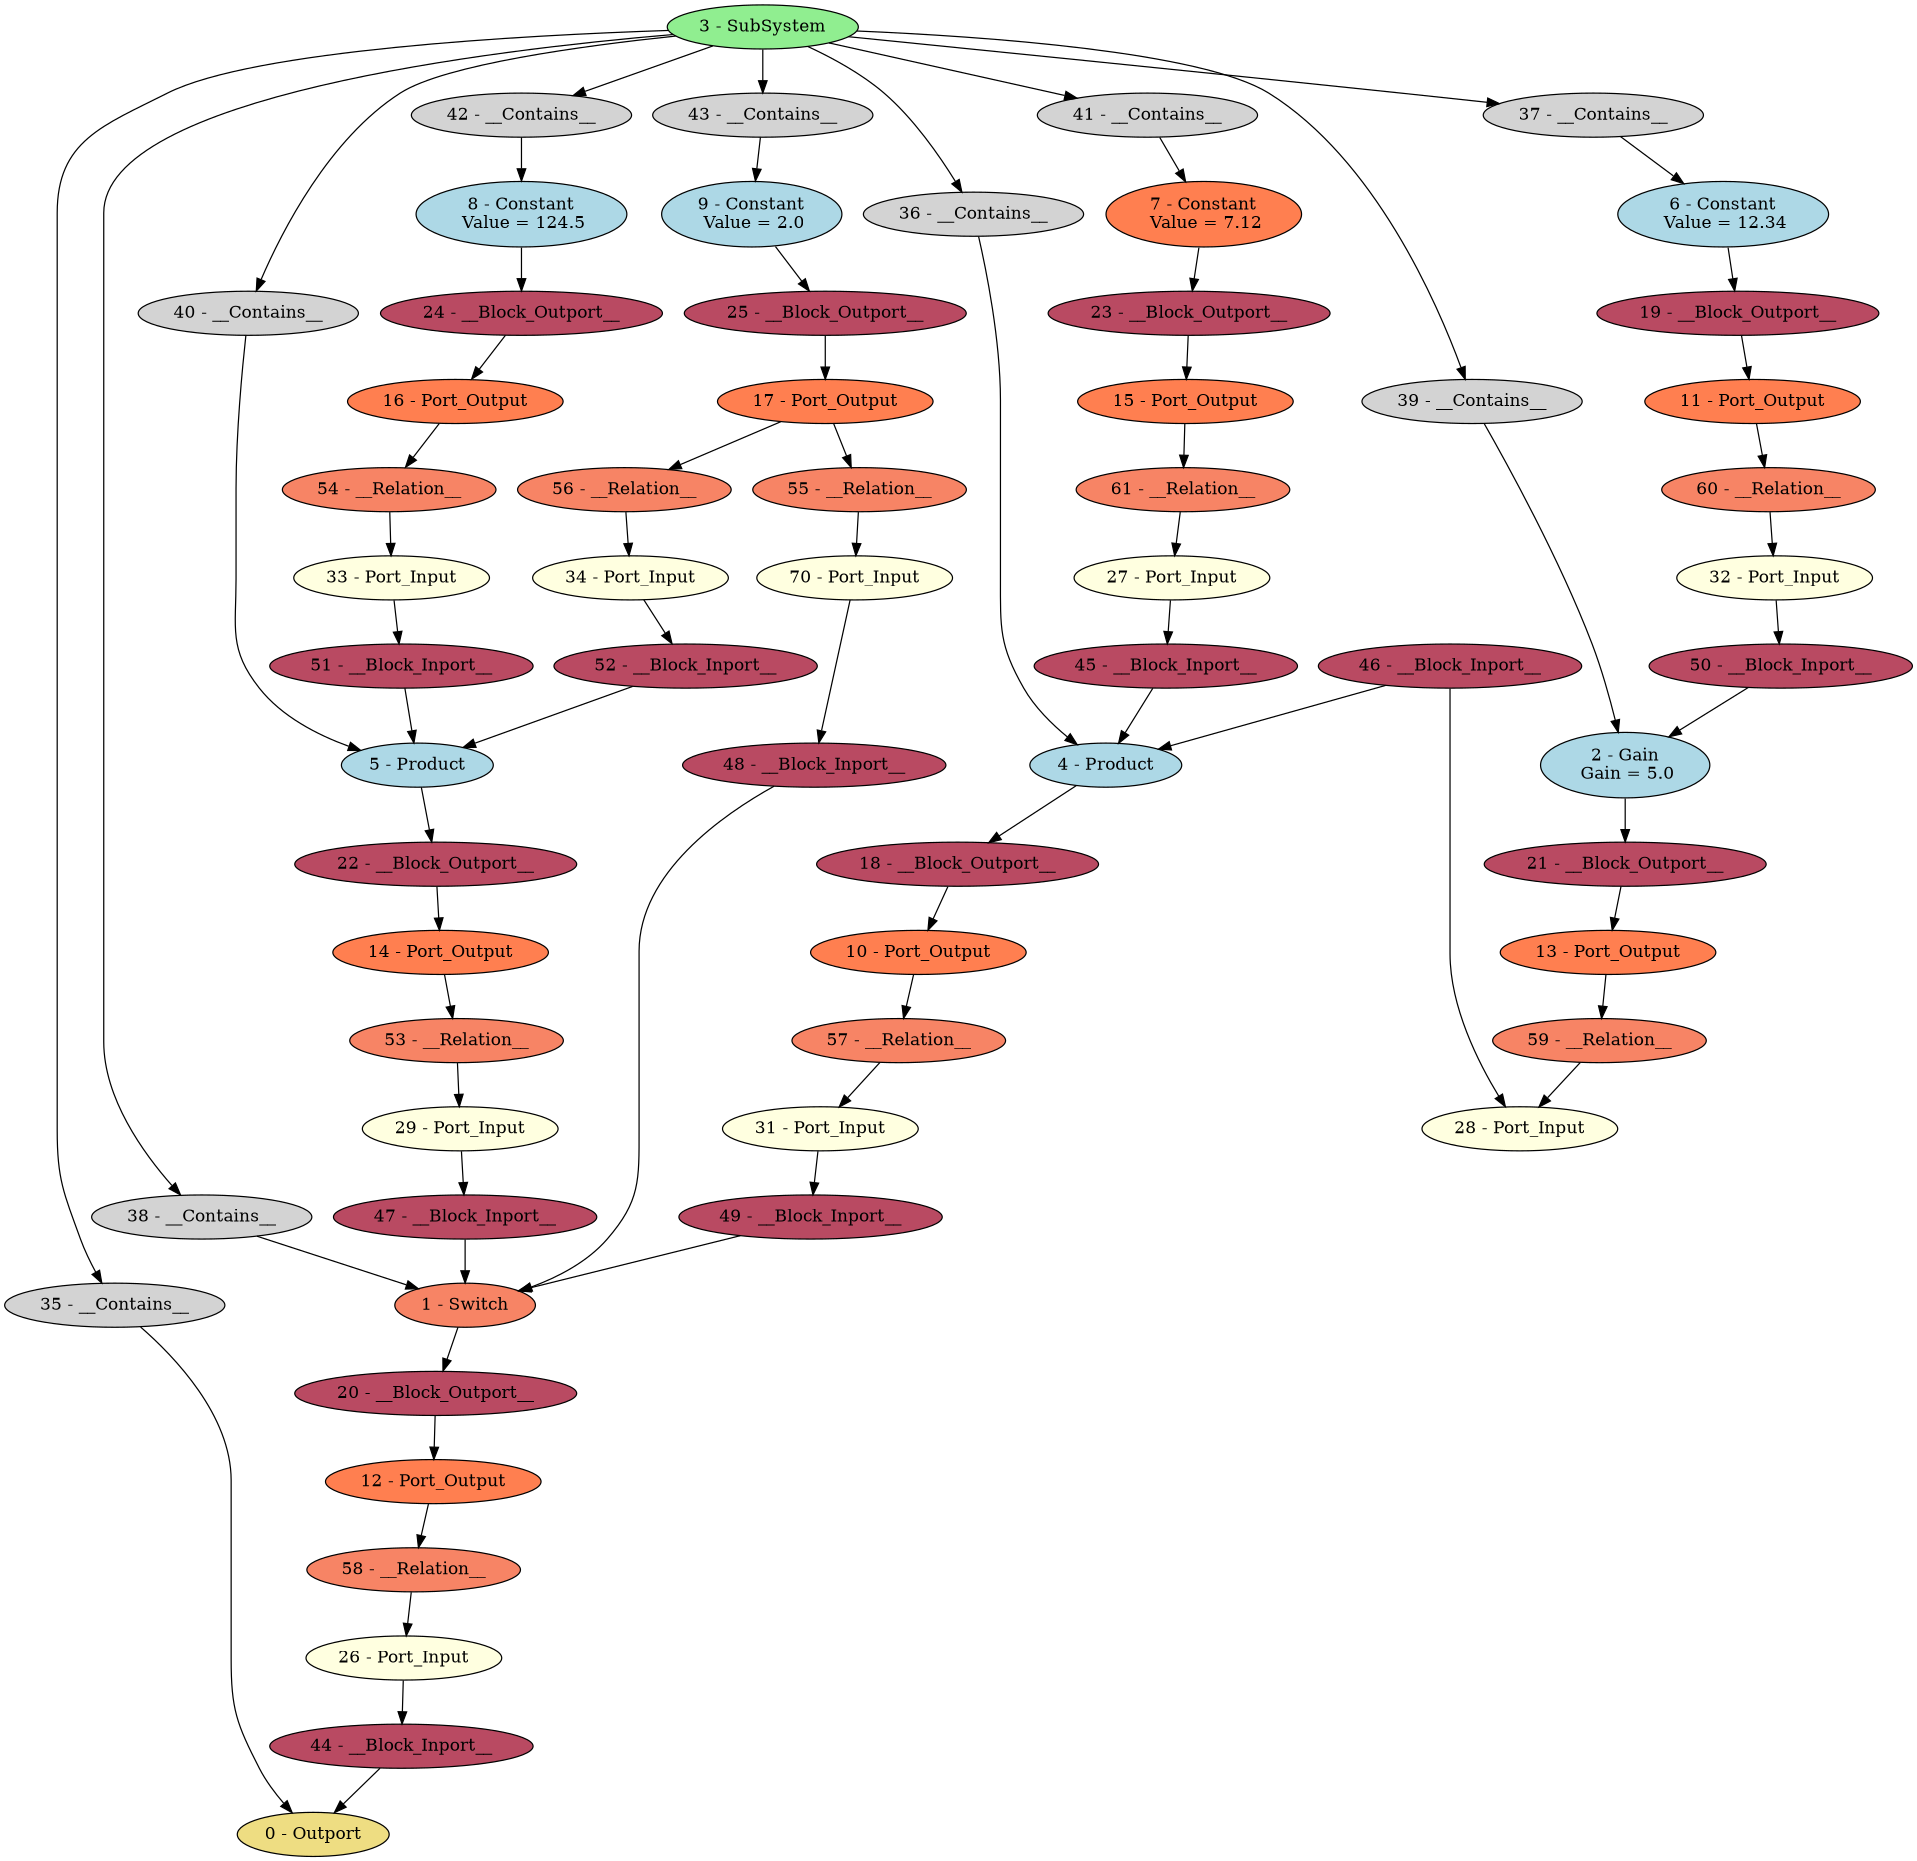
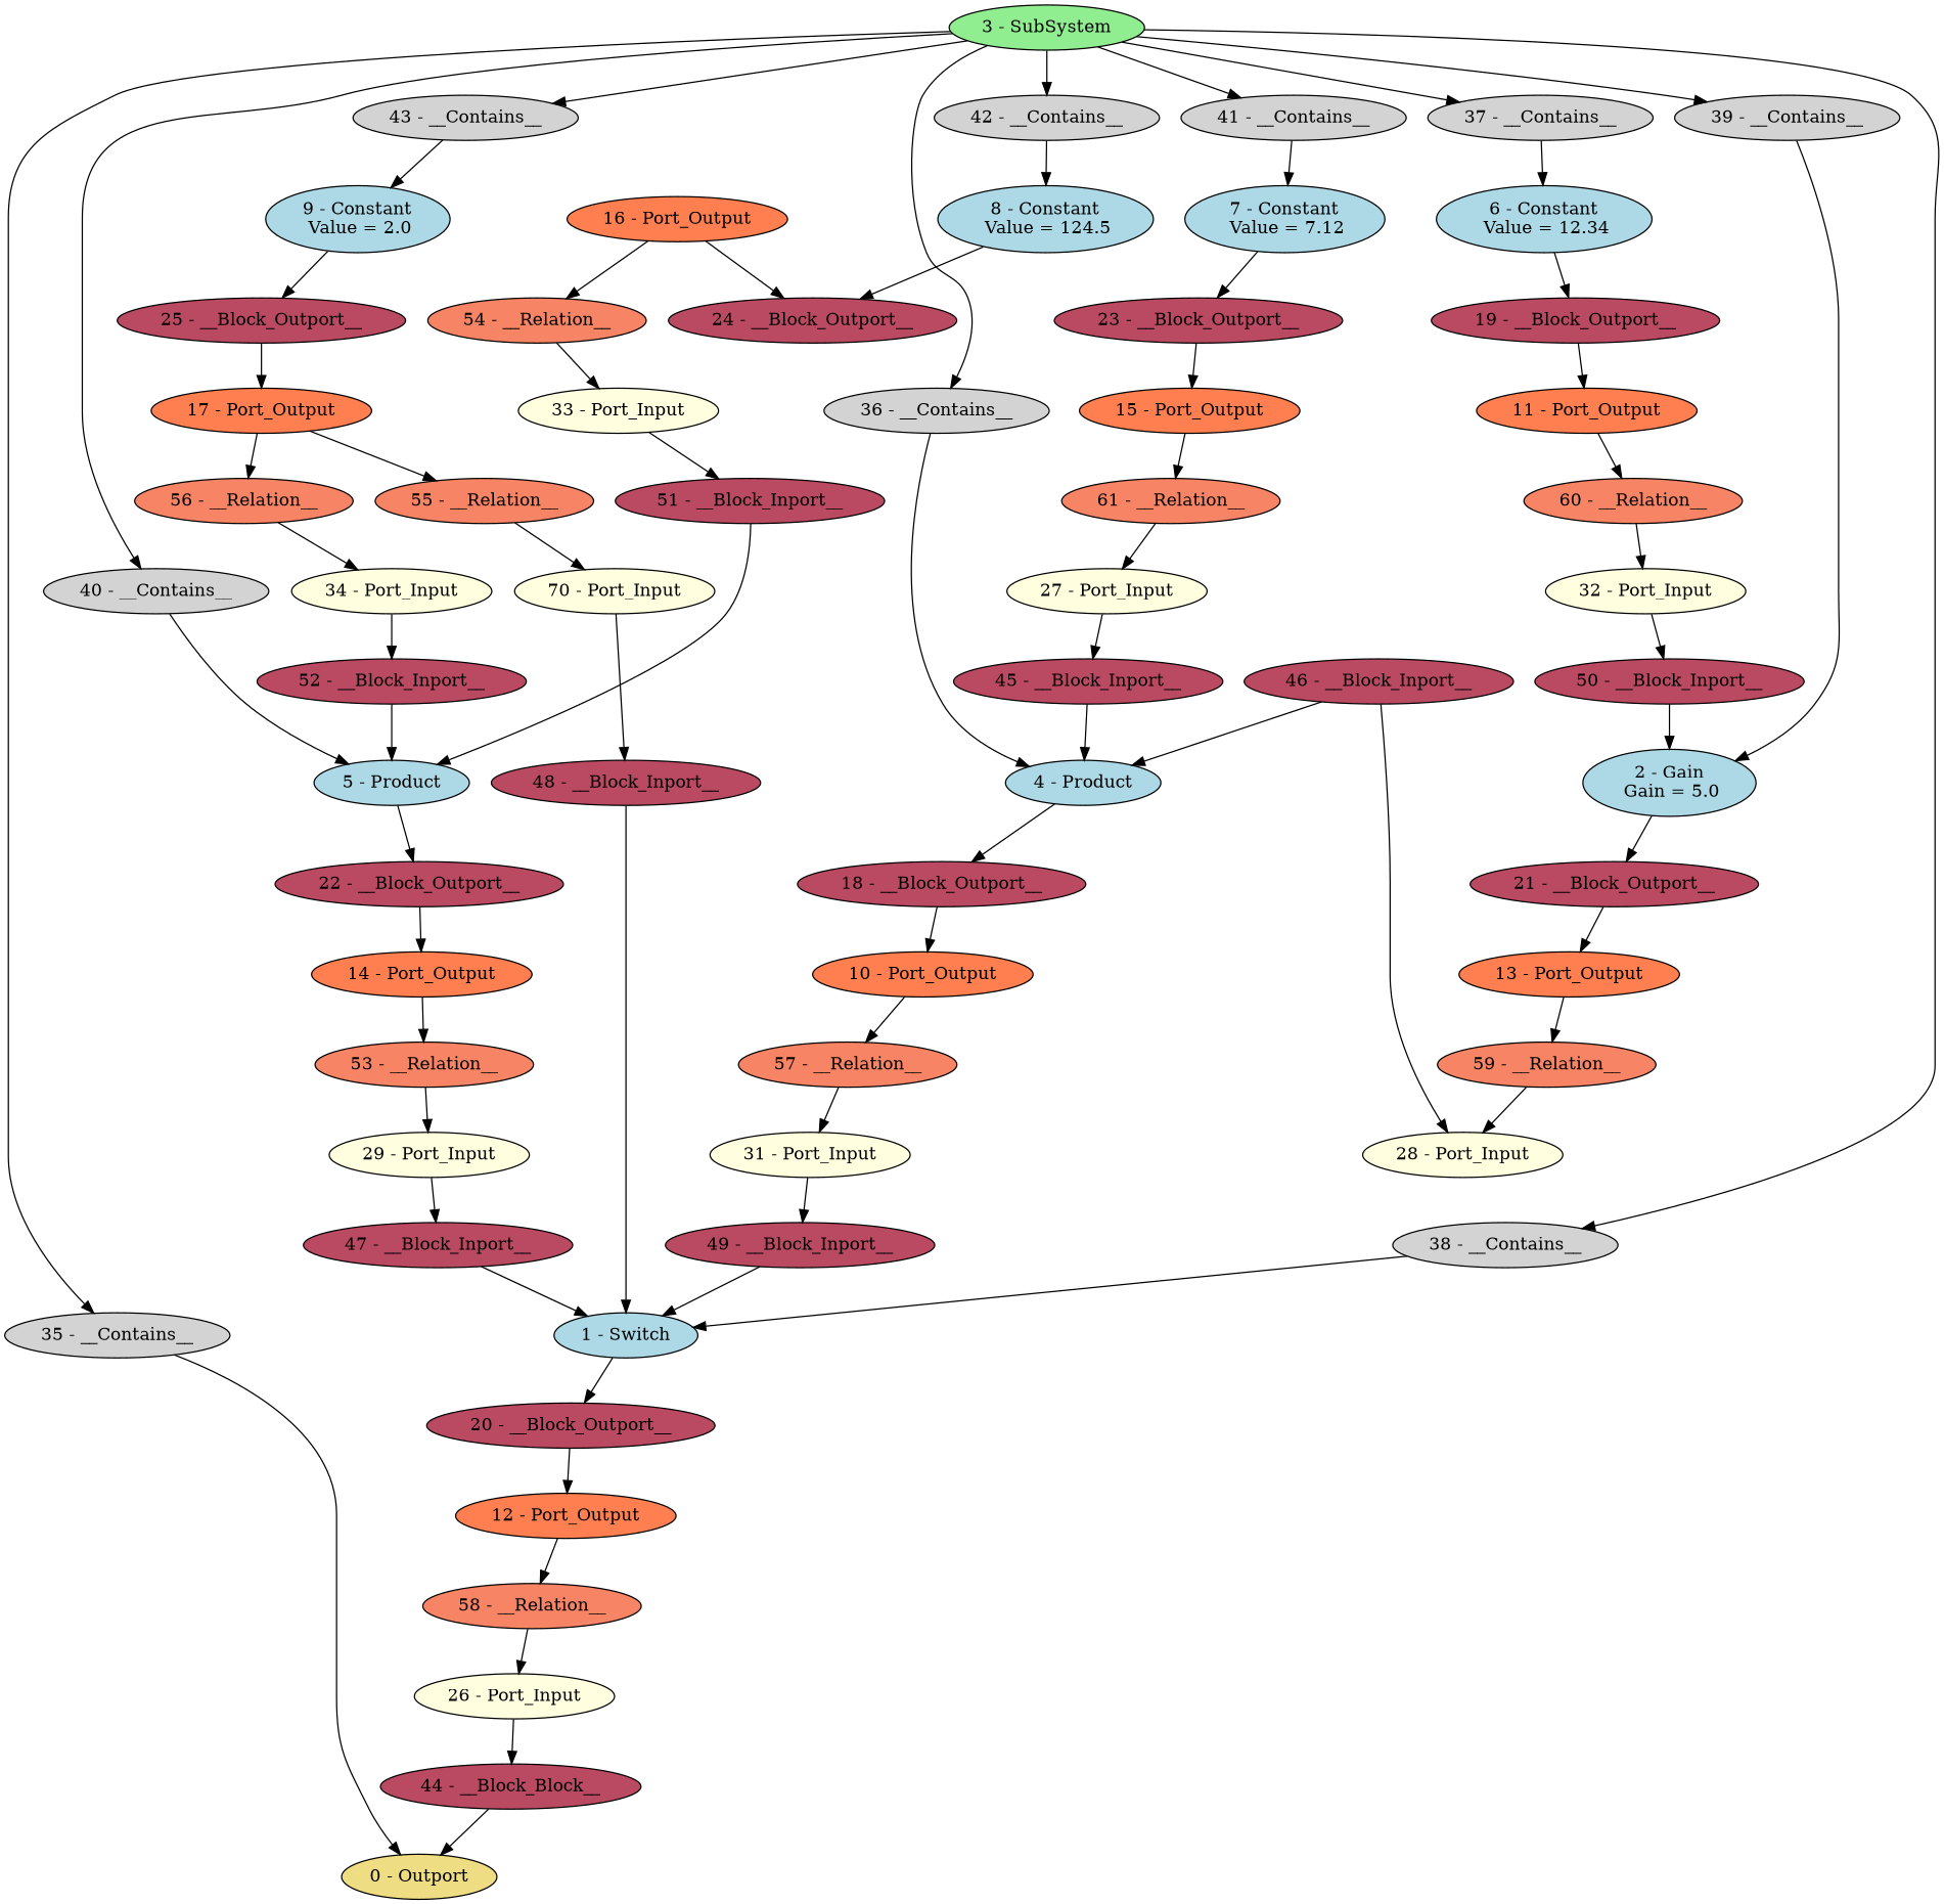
  digraph {
    node [fillcolor="#b94a62" style=filled]
    "0 - Outport" [fillcolor=lightgoldenrod]
-   "1 - Switch" [fillcolor="#f78465"]
+   "1 - Switch" [fillcolor=lightblue]
    "20 - __Block_Outport__"
    "12 - Port_Output" [fillcolor=coral]
    "2 - Gain\n Gain = 5.0" [fillcolor=lightblue]
    "21 - __Block_Outport__"
    "13 - Port_Output" [fillcolor=coral]
    "3 - SubSystem" [fillcolor=lightgreen]
    "35 - __Contains__" [fillcolor=lightgray]
    "36 - __Contains__" [fillcolor=lightgray]
    "37 - __Contains__" [fillcolor=lightgray]
    "38 - __Contains__" [fillcolor=lightgray]
    "39 - __Contains__" [fillcolor=lightgray]
    "40 - __Contains__" [fillcolor=lightgray]
    "41 - __Contains__" [fillcolor=lightgray]
    "42 - __Contains__" [fillcolor=lightgray]
    "43 - __Contains__" [fillcolor=lightgray]
    "4 - Product" [fillcolor=lightblue]
    "6 - Constant\n Value = 12.34" [fillcolor=lightblue]
    "5 - Product" [fillcolor=lightblue]
-   "7 - Constant\n Value = 7.12" [fillcolor=coral]
+   "7 - Constant\n Value = 7.12" [fillcolor=lightblue]
    "8 - Constant\n Value = 124.5" [fillcolor=lightblue]
    "9 - Constant\n Value = 2.0" [fillcolor=lightblue]
    "18 - __Block_Outport__"
    "10 - Port_Output" [fillcolor=coral]
    "22 - __Block_Outport__"
    "14 - Port_Output" [fillcolor=coral]
    "19 - __Block_Outport__"
    "11 - Port_Output" [fillcolor=coral]
    "23 - __Block_Outport__"
    "15 - Port_Output" [fillcolor=coral]
    "24 - __Block_Outport__"
    "16 - Port_Output" [fillcolor=coral]
    "25 - __Block_Outport__"
    "17 - Port_Output" [fillcolor=coral]
    "57 - __Relation__" [fillcolor="#f78465"]
    "31 - Port_Input" [fillcolor=lightyellow]
    "60 - __Relation__" [fillcolor="#f78465"]
    "32 - Port_Input" [fillcolor=lightyellow]
    "58 - __Relation__" [fillcolor="#f78465"]
    "26 - Port_Input" [fillcolor=lightyellow]
    "59 - __Relation__" [fillcolor="#f78465"]
    "28 - Port_Input" [fillcolor=lightyellow]
    "53 - __Relation__" [fillcolor="#f78465"]
    "29 - Port_Input" [fillcolor=lightyellow]
    "61 - __Relation__" [fillcolor="#f78465"]
    "27 - Port_Input" [fillcolor=lightyellow]
    "54 - __Relation__" [fillcolor="#f78465"]
    "33 - Port_Input" [fillcolor=lightyellow]
    "55 - __Relation__" [fillcolor="#f78465"]
    "56 - __Relation__" [fillcolor="#f78465"]
    n52 [fillcolor=lightyellow label="70 - Port_Input"]
    "34 - Port_Input" [fillcolor=lightyellow]
-   "44 - __Block_Inport__"
+   "44 - __Block_Inport__" [label="44 - __Block_Block__"]
    "45 - __Block_Inport__"
    "46 - __Block_Inport__"
    "47 - __Block_Inport__"
    "48 - __Block_Inport__"
    "49 - __Block_Inport__"
    "50 - __Block_Inport__"
    "51 - __Block_Inport__"
    "52 - __Block_Inport__"
    "1 - Switch" -> "20 - __Block_Outport__"
    "20 - __Block_Outport__" -> "12 - Port_Output"
    "12 - Port_Output" -> "58 - __Relation__"
    "2 - Gain\n Gain = 5.0" -> "21 - __Block_Outport__"
    "21 - __Block_Outport__" -> "13 - Port_Output"
    "13 - Port_Output" -> "59 - __Relation__"
    "3 - SubSystem" -> "35 - __Contains__"
    "3 - SubSystem" -> "36 - __Contains__"
    "3 - SubSystem" -> "37 - __Contains__"
    "3 - SubSystem" -> "38 - __Contains__"
    "3 - SubSystem" -> "39 - __Contains__"
    "3 - SubSystem" -> "40 - __Contains__"
    "3 - SubSystem" -> "41 - __Contains__"
    "3 - SubSystem" -> "42 - __Contains__"
    "3 - SubSystem" -> "43 - __Contains__"
    "35 - __Contains__" -> "0 - Outport"
    "36 - __Contains__" -> "4 - Product"
    "37 - __Contains__" -> "6 - Constant\n Value = 12.34"
    "38 - __Contains__" -> "1 - Switch"
    "39 - __Contains__" -> "2 - Gain\n Gain = 5.0"
    "40 - __Contains__" -> "5 - Product"
    "41 - __Contains__" -> "7 - Constant\n Value = 7.12"
    "42 - __Contains__" -> "8 - Constant\n Value = 124.5"
    "43 - __Contains__" -> "9 - Constant\n Value = 2.0"
    "4 - Product" -> "18 - __Block_Outport__"
    "6 - Constant\n Value = 12.34" -> "19 - __Block_Outport__"
    "5 - Product" -> "22 - __Block_Outport__"
    "7 - Constant\n Value = 7.12" -> "23 - __Block_Outport__"
    "8 - Constant\n Value = 124.5" -> "24 - __Block_Outport__"
    "9 - Constant\n Value = 2.0" -> "25 - __Block_Outport__"
    "18 - __Block_Outport__" -> "10 - Port_Output"
    "10 - Port_Output" -> "57 - __Relation__"
    "22 - __Block_Outport__" -> "14 - Port_Output"
    "14 - Port_Output" -> "53 - __Relation__"
    "19 - __Block_Outport__" -> "11 - Port_Output"
    "11 - Port_Output" -> "60 - __Relation__"
    "23 - __Block_Outport__" -> "15 - Port_Output"
    "15 - Port_Output" -> "61 - __Relation__"
-   "24 - __Block_Outport__" -> "16 - Port_Output"
+   "16 - Port_Output" -> "24 - __Block_Outport__"
    "16 - Port_Output" -> "54 - __Relation__"
    "25 - __Block_Outport__" -> "17 - Port_Output"
    "17 - Port_Output" -> "55 - __Relation__"
    "17 - Port_Output" -> "56 - __Relation__"
    "57 - __Relation__" -> "31 - Port_Input"
    "31 - Port_Input" -> "49 - __Block_Inport__"
    "60 - __Relation__" -> "32 - Port_Input"
    "32 - Port_Input" -> "50 - __Block_Inport__"
    "58 - __Relation__" -> "26 - Port_Input"
    "26 - Port_Input" -> "44 - __Block_Inport__"
    "59 - __Relation__" -> "28 - Port_Input"
    "53 - __Relation__" -> "29 - Port_Input"
    "29 - Port_Input" -> "47 - __Block_Inport__"
    "61 - __Relation__" -> "27 - Port_Input"
    "27 - Port_Input" -> "45 - __Block_Inport__"
    "54 - __Relation__" -> "33 - Port_Input"
    "33 - Port_Input" -> "51 - __Block_Inport__"
    "55 - __Relation__" -> n52
    "56 - __Relation__" -> "34 - Port_Input"
    n52 -> "48 - __Block_Inport__"
    "34 - Port_Input" -> "52 - __Block_Inport__"
    "44 - __Block_Inport__" -> "0 - Outport"
    "45 - __Block_Inport__" -> "4 - Product"
    "46 - __Block_Inport__" -> "4 - Product"
    "46 - __Block_Inport__" -> "28 - Port_Input"
    "47 - __Block_Inport__" -> "1 - Switch"
    "48 - __Block_Inport__" -> "1 - Switch"
    "49 - __Block_Inport__" -> "1 - Switch"
    "50 - __Block_Inport__" -> "2 - Gain\n Gain = 5.0"
    "51 - __Block_Inport__" -> "5 - Product"
    "52 - __Block_Inport__" -> "5 - Product"
  }
